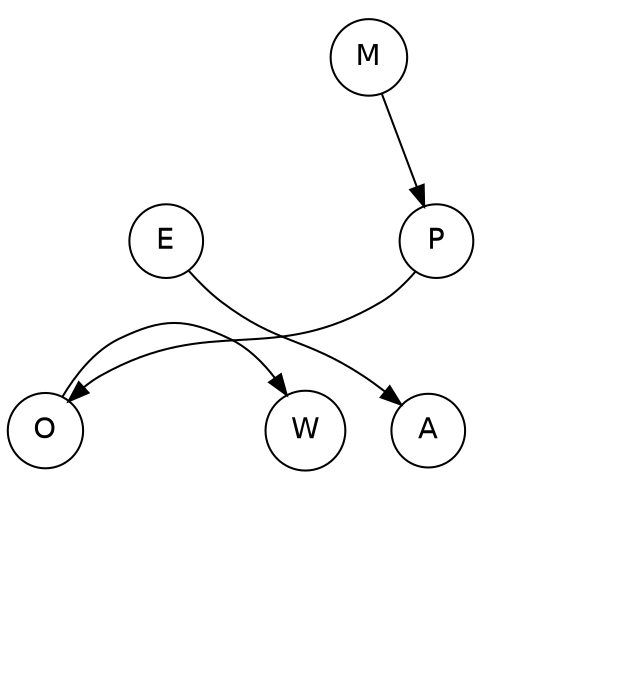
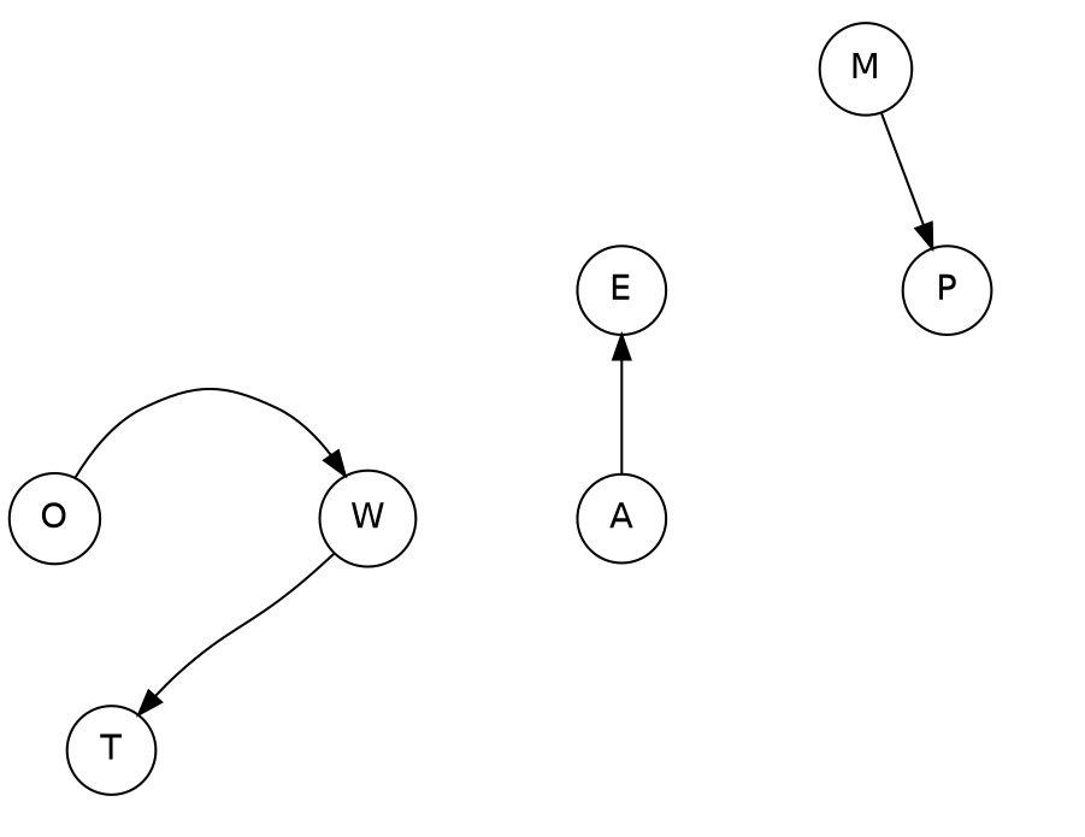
  digraph {
    fontname=Helvetica
    node [fontname=Helvetica shape=circle style=invis]
    edge [fontname=Helvetica style=invis]
    mM [width=0.1]
    E [style=""]
    P [style=""]
    lE [width=0.1]
    A [style=""]
    mP [width=0.1]
    O [style=""]
    W [style=""]
    lA [width=0.1]
    mA [width=0.1]
    mW [width=0.1]
+   T [style=""]
    rW [width=0.1]
    M [style=""]
    lW [width=0.1]
    subgraph sub_1 {
      rank=same
      mM
      E
      P
    }
    subgraph sub_2 {
      rank=same
      lE
      A
    }
    subgraph sub_3 {
      rank=same
      mP
      O
      W
    }
    subgraph sub_4 {
      rank=same
      lA
      mA
    }
    subgraph sub_5 {
      rank=same
      mW
+     T
      rW
    }
    mM -> P
    E -> mM
    E -> lE
-   E -> A [style=""]
+   A -> E [style=""]
    P -> mP
-   P -> O [style=""]
    A -> lE
    A -> lA
    A -> mA
    mP -> W
    O -> mP
    O -> W [style=""]
    W -> mW
+   W -> T [style=""]
    W -> rW
    lA -> mA
    mW -> rW
+   T -> mW
    M -> mM
    M -> P [style=""]
  }
